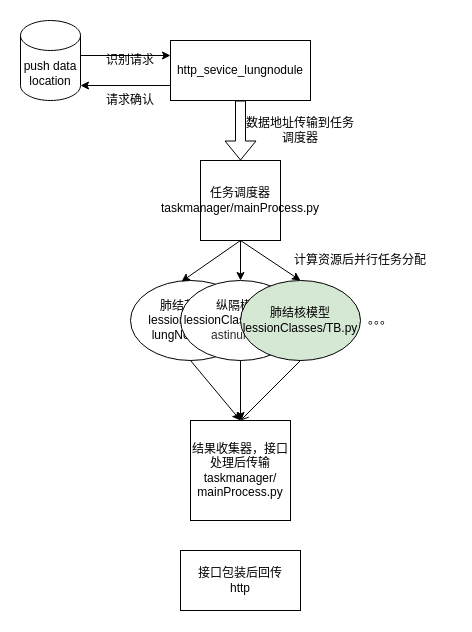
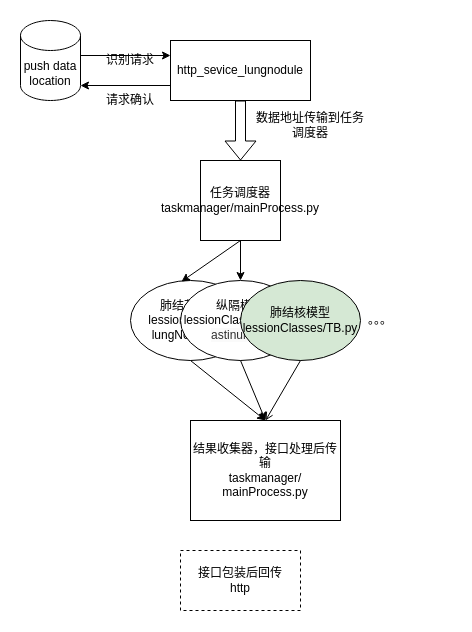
  <mxCell id="0" />
  <mxCell id="1" parent="0" />
  <mxCell id="2" value="http_sevice_lungnodule" style="rounded=0;whiteSpace=wrap;html=1;" vertex="1" parent="1"><mxGeometry x="170" y="40" width="140" height="60" as="geometry" /></mxCell>
  <mxCell id="3" value="" style="endArrow=classic;html=1;entryX=0;entryY=0.25;entryDx=0;entryDy=0;" edge="1" parent="1" target="2"><mxGeometry width="50" height="50" relative="1" as="geometry"><mxPoint x="80" y="55" as="sourcePoint" /><mxPoint x="140" y="45" as="targetPoint" /></mxGeometry></mxCell>
  <mxCell id="4" value="push data location" style="shape=cylinder3;whiteSpace=wrap;html=1;boundedLbl=1;backgroundOutline=1;size=15;" vertex="1" parent="1"><mxGeometry x="20" y="20" width="60" height="80" as="geometry" /></mxCell>
  <mxCell id="5" value="" style="endArrow=classic;html=1;entryX=1;entryY=1;entryDx=0;entryDy=-15;entryPerimeter=0;" edge="1" parent="1" target="4"><mxGeometry width="50" height="50" relative="1" as="geometry"><mxPoint x="170" y="85" as="sourcePoint" /><mxPoint x="120" y="90" as="targetPoint" /></mxGeometry></mxCell>
  <mxCell id="6" value="识别请求" style="text;html=1;strokeColor=none;fillColor=none;align=center;verticalAlign=middle;whiteSpace=wrap;rounded=0;" vertex="1" parent="1"><mxGeometry x="100" y="50" width="60" height="20" as="geometry" /></mxCell>
  <mxCell id="7" value="请求确认" style="text;html=1;strokeColor=none;fillColor=none;align=center;verticalAlign=middle;whiteSpace=wrap;rounded=0;" vertex="1" parent="1"><mxGeometry x="100" y="90" width="60" height="20" as="geometry" /></mxCell>
  <mxCell id="8" value="任务调度器&lt;br&gt;taskmanager/mainProcess.py" style="whiteSpace=wrap;html=1;aspect=fixed;" vertex="1" parent="1"><mxGeometry x="200" y="160" width="80" height="80" as="geometry" /></mxCell>
  <mxCell id="9" value="" style="shape=flexArrow;endArrow=classic;html=1;exitX=0.5;exitY=1;exitDx=0;exitDy=0;" edge="1" parent="1" source="2" target="8"><mxGeometry width="50" height="50" relative="1" as="geometry"><mxPoint x="370" y="350" as="sourcePoint" /><mxPoint x="420" y="300" as="targetPoint" /></mxGeometry></mxCell>
- <mxCell id="10" value="数据地址传输到任务调度器&lt;br&gt;" style="text;html=1;strokeColor=none;fillColor=none;align=center;verticalAlign=middle;whiteSpace=wrap;rounded=0;" vertex="1" parent="1"><mxGeometry x="240" y="120" width="120" height="20" as="geometry" /></mxCell>
+ <mxCell id="10" value="数据地址传输到任务调度器&lt;br&gt;" style="text;html=1;strokeColor=none;fillColor=none;align=center;verticalAlign=middle;whiteSpace=wrap;rounded=0;" vertex="1" parent="1"><mxGeometry x="250" y="115" width="120" height="20" as="geometry" /></mxCell>
  <mxCell id="11" value="肺结节模型&lt;br&gt;lessionClasses/&lt;br&gt;lungNodule.py" style="ellipse;whiteSpace=wrap;html=1;" vertex="1" parent="1"><mxGeometry x="130" y="280" width="120" height="80" as="geometry" /></mxCell>
  <mxCell id="12" value="纵隔模型&lt;br&gt;lessionClass/es/&lt;span class=&quot;file-title-name gl-word-break-all&quot; style=&quot;box-sizing: border-box ; word-break: break-all ; color: rgb(48 , 48 , 48) ; font-family: , &amp;#34;blinkmacsystemfont&amp;#34; , &amp;#34;segoe ui&amp;#34; , &amp;#34;roboto&amp;#34; , &amp;#34;noto sans&amp;#34; , &amp;#34;ubuntu&amp;#34; , &amp;#34;cantarell&amp;#34; , &amp;#34;helvetica neue&amp;#34; , sans-serif , &amp;#34;apple color emoji&amp;#34; , &amp;#34;segoe ui emoji&amp;#34; , &amp;#34;segoe ui symbol&amp;#34; , &amp;#34;noto color emoji&amp;#34; ; text-align: left ; background-color: rgb(250 , 250 , 250)&quot;&gt;&lt;font style=&quot;font-size: 12px&quot;&gt;Mediastinum.py&lt;/font&gt;&lt;/span&gt;" style="ellipse;whiteSpace=wrap;html=1;" vertex="1" parent="1"><mxGeometry x="180" y="280" width="120" height="80" as="geometry" /></mxCell>
  <mxCell id="13" value="肺结核模型&lt;br&gt;lessionClasses/TB.py" style="ellipse;whiteSpace=wrap;html=1;fillColor=#d5e8d4;" vertex="1" parent="1"><mxGeometry x="240" y="280" width="120" height="80" as="geometry" /></mxCell>
  <mxCell id="14" value="" style="endArrow=classic;html=1;exitX=0.5;exitY=1;exitDx=0;exitDy=0;entryX=0.5;entryY=0;entryDx=0;entryDy=0;" edge="1" parent="1" source="8" target="12"><mxGeometry width="50" height="50" relative="1" as="geometry"><mxPoint x="280" y="320" as="sourcePoint" /><mxPoint x="330" y="270" as="targetPoint" /></mxGeometry></mxCell>
  <mxCell id="15" value="" style="endArrow=classic;html=1;entryX=0.425;entryY=0.013;entryDx=0;entryDy=0;entryPerimeter=0;" edge="1" parent="1" target="11"><mxGeometry width="50" height="50" relative="1" as="geometry"><mxPoint x="240" y="240" as="sourcePoint" /><mxPoint x="250" y="290" as="targetPoint" /></mxGeometry></mxCell>
- <mxCell id="16" value="" style="endArrow=classic;html=1;exitX=0.5;exitY=1;exitDx=0;exitDy=0;entryX=0.5;entryY=0;entryDx=0;entryDy=0;" edge="1" parent="1" source="8" target="13"><mxGeometry width="50" height="50" relative="1" as="geometry"><mxPoint x="260" y="260" as="sourcePoint" /><mxPoint x="260" y="300" as="targetPoint" /></mxGeometry></mxCell>
- <mxCell id="17" value="计算资源后并行任务分配" style="text;html=1;strokeColor=none;fillColor=none;align=center;verticalAlign=middle;whiteSpace=wrap;rounded=0;" vertex="1" parent="1"><mxGeometry x="270" y="250" width="180" height="20" as="geometry" /></mxCell>
  <mxCell id="18" value="" style="endArrow=classic;html=1;exitX=0.5;exitY=1;exitDx=0;exitDy=0;entryX=0.5;entryY=0;entryDx=0;entryDy=0;" edge="1" parent="1" source="11" target="20"><mxGeometry width="50" height="50" relative="1" as="geometry"><mxPoint x="190" y="420" as="sourcePoint" /><mxPoint x="240" y="450" as="targetPoint" /></mxGeometry></mxCell>
  <mxCell id="19" value="" style="endArrow=classic;html=1;exitX=0.5;exitY=1;exitDx=0;exitDy=0;entryX=0.5;entryY=0;entryDx=0;entryDy=0;" edge="1" parent="1" source="12" target="20"><mxGeometry width="50" height="50" relative="1" as="geometry"><mxPoint x="280" y="300" as="sourcePoint" /><mxPoint x="240" y="460" as="targetPoint" /></mxGeometry></mxCell>
- <mxCell id="20" value="结果收集器，接口处理后传输&lt;br&gt;taskmanager/&lt;br&gt;mainProcess.py" style="whiteSpace=wrap;html=1;aspect=fixed;" vertex="1" parent="1"><mxGeometry x="190" y="420" width="100" height="100" as="geometry" /></mxCell>
+ <mxCell id="20" value="结果收集器，接口处理后传输&lt;br&gt;taskmanager/&lt;br&gt;mainProcess.py" style="whiteSpace=wrap;html=1;aspect=fixed;" vertex="1" parent="1"><mxGeometry x="190" y="420" width="150" height="100" as="geometry" /></mxCell>
  <mxCell id="21" value="" style="endArrow=open;html=1;exitX=0.5;exitY=1;exitDx=0;exitDy=0;entryX=0.5;entryY=0;entryDx=0;entryDy=0;" edge="1" parent="1" source="13" target="20"><mxGeometry width="50" height="50" relative="1" as="geometry"><mxPoint x="280" y="300" as="sourcePoint" /><mxPoint x="330" y="250" as="targetPoint" /></mxGeometry></mxCell>
- <mxCell id="22" value="接口包装后回传&lt;br&gt;http" style="rounded=0;whiteSpace=wrap;html=1;" vertex="1" parent="1"><mxGeometry x="180" y="550" width="120" height="60" as="geometry" /></mxCell>
+ <mxCell id="22" value="接口包装后回传&lt;br&gt;http" style="rounded=0;whiteSpace=wrap;html=1;dashed=1;" vertex="1" parent="1"><mxGeometry x="180" y="550" width="120" height="60" as="geometry" /></mxCell>
  <mxCell id="23" value="。。。" style="text;html=1;strokeColor=none;fillColor=none;align=center;verticalAlign=middle;whiteSpace=wrap;rounded=0;" vertex="1" parent="1"><mxGeometry x="360" y="310" width="40" height="20" as="geometry" /></mxCell>
